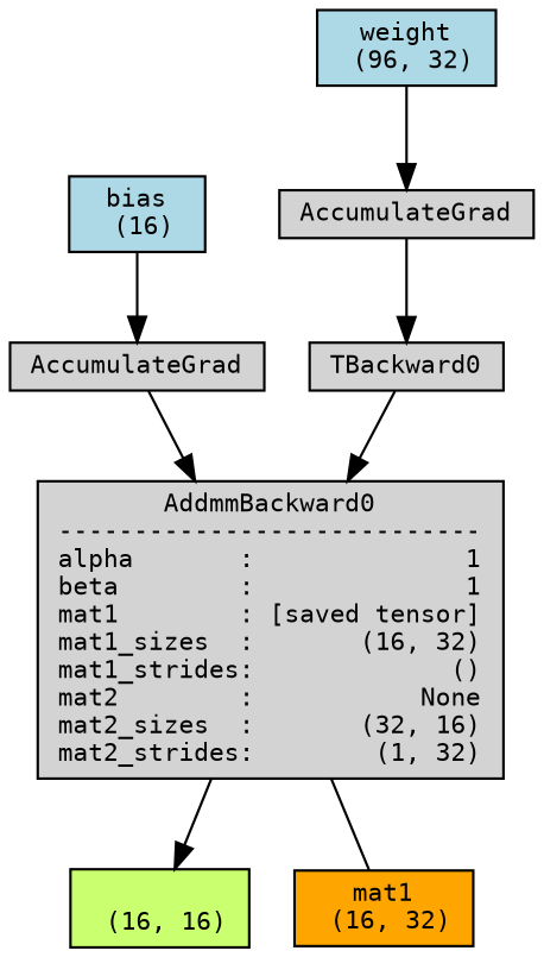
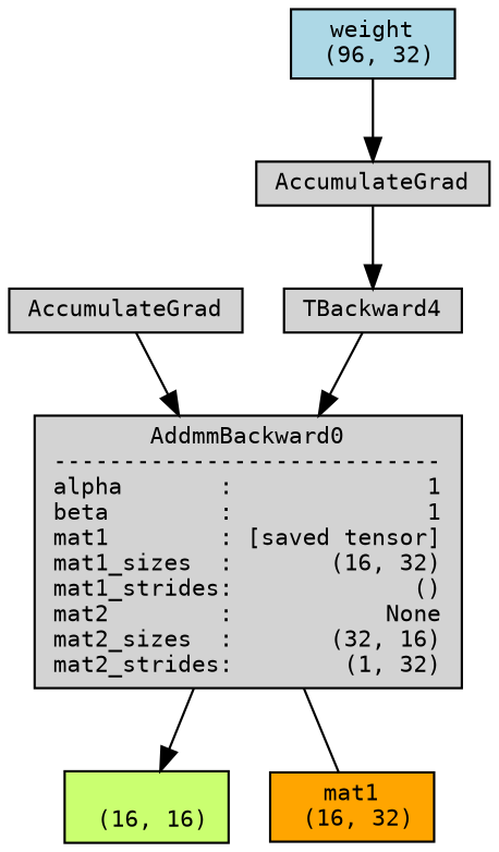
  digraph {
    node [align=left fontname=monospace fontsize=10 ranksep=0.1 shape=box style=filled]
    n1 [fillcolor=darkolivegreen1 height=0.2 label="\n (16, 16)"]
    n2 [height=0.2 label="AddmmBackward0\n----------------------------\nalpha       :              1\nbeta        :              1\nmat1        : [saved tensor]\nmat1_sizes  :       (16, 32)\nmat1_strides:             ()\nmat2        :           None\nmat2_sizes  :       (32, 16)\nmat2_strides:        (1, 32)"]
    n3 [fillcolor=orange height=0.2 label="mat1\n (16, 32)"]
    n4 [height=0.2 label=AccumulateGrad]
-   n5 [fillcolor=lightblue height=0.2 label="bias\n (16)"]
-   n6 [height=0.2 label=TBackward0]
+   n6 [height=0.2 label=TBackward4]
    n7 [height=0.2 label=AccumulateGrad]
    n8 [fillcolor=lightblue height=0.2 label="weight\n (96, 32)"]
    n2 -> n1
    n2 -> n3 [dir=none]
    n4 -> n2
-   n5 -> n4
    n6 -> n2
    n7 -> n6
    n8 -> n7
  }
